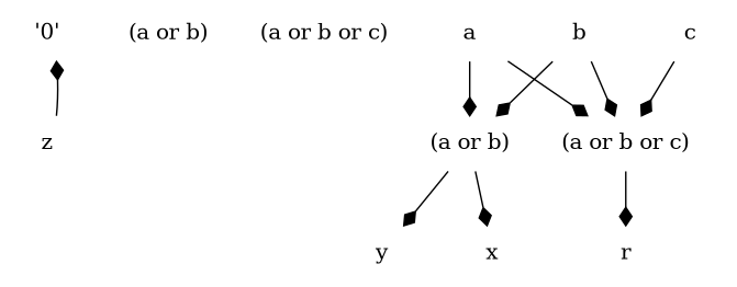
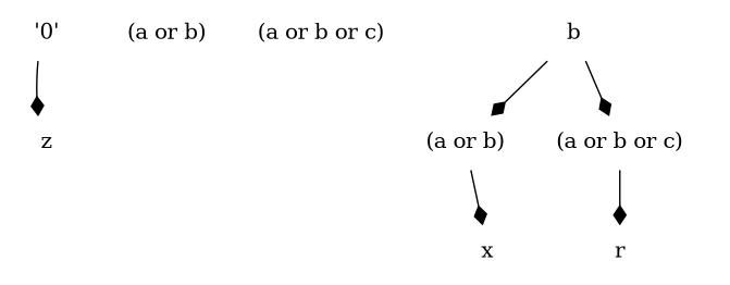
  digraph {
    rankdir=TB
    node [shape=plaintext]
    edge [arrowhead=diamond]
    n1 [label="'0'"]
    n2 [label=z]
    n3 [label="(a or b)"]
    n4 [label="(a or b or c)"]
    n5 [label="(a or b)"]
    n6 [label=x]
-   n7 [label=y]
    n8 [label="(a or b or c)"]
    n9 [label=r]
    n10 [label=b]
-   n11 [label=a]
-   n12 [label=c]
-   n2 -> n1
+   n1 -> n2
    n5 -> n6
-   n5 -> n7
    n8 -> n9
    n10 -> n5
    n10 -> n8
-   n11 -> n5
-   n11 -> n8
-   n12 -> n8
  }
